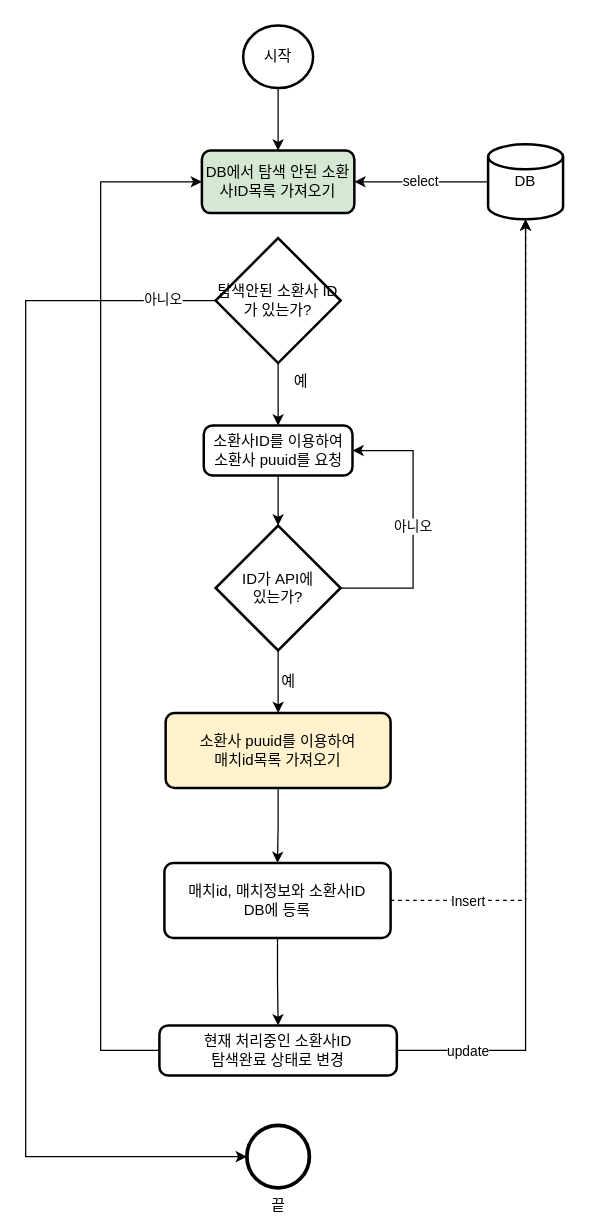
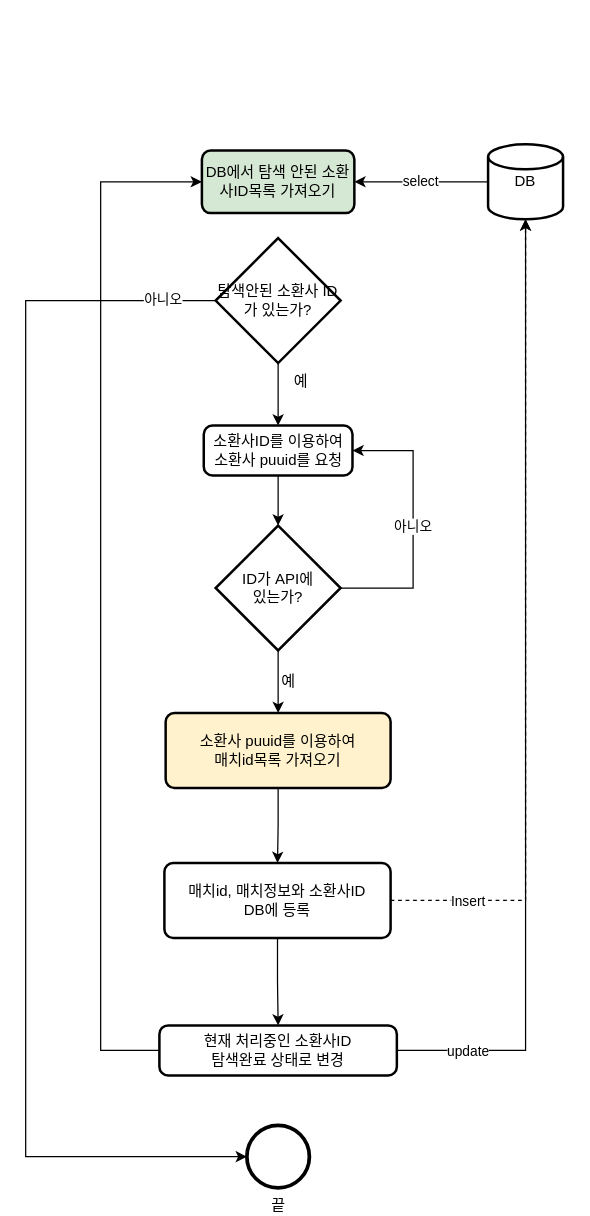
  <mxCell id="0" />
  <mxCell id="1" parent="0" />
- <mxCell id="2" style="edgeStyle=orthogonalEdgeStyle;rounded=0;orthogonalLoop=1;jettySize=auto;html=1;" edge="1" parent="1" source="3" target="4"><mxGeometry relative="1" as="geometry" /></mxCell>
- <mxCell id="3" value="시작" style="strokeWidth=2;html=1;shape=mxgraph.flowchart.start_2;whiteSpace=wrap;" vertex="1" parent="1"><mxGeometry x="194" y="20" width="56" height="50" as="geometry" /></mxCell>
  <mxCell id="4" value="DB에서 탐색 안된 소환사ID목록 가져오기" style="rounded=1;whiteSpace=wrap;html=1;absoluteArcSize=1;arcSize=14;strokeWidth=2;fillColor=#d5e8d4;" vertex="1" parent="1"><mxGeometry x="161" y="120" width="122" height="50" as="geometry" /></mxCell>
  <mxCell id="5" style="edgeStyle=orthogonalEdgeStyle;rounded=0;orthogonalLoop=1;jettySize=auto;html=1;" edge="1" parent="1" source="6" target="18"><mxGeometry relative="1" as="geometry" /></mxCell>
  <mxCell id="6" value="소환사ID를 이용하여 소환사 puuid를 요청" style="rounded=1;whiteSpace=wrap;html=1;absoluteArcSize=1;arcSize=14;strokeWidth=2;" vertex="1" parent="1"><mxGeometry x="162.5" y="340" width="119" height="40" as="geometry" /></mxCell>
  <mxCell id="7" style="edgeStyle=orthogonalEdgeStyle;rounded=0;orthogonalLoop=1;jettySize=auto;html=1;" edge="1" parent="1" source="8" target="12"><mxGeometry relative="1" as="geometry" /></mxCell>
  <mxCell id="8" value="&lt;div&gt;소환사 puuid를 이용하여 &lt;br&gt;&lt;/div&gt;&lt;div&gt;매치id목록 가져오기&lt;/div&gt;" style="rounded=1;whiteSpace=wrap;html=1;absoluteArcSize=1;arcSize=14;strokeWidth=2;fillColor=#fff2cc;" vertex="1" parent="1"><mxGeometry x="132" y="570" width="180" height="60" as="geometry" /></mxCell>
  <mxCell id="9" style="edgeStyle=orthogonalEdgeStyle;rounded=0;orthogonalLoop=1;jettySize=auto;html=1;dashed=1;" edge="1" parent="1" source="12" target="14"><mxGeometry relative="1" as="geometry" /></mxCell>
  <mxCell id="10" value="Insert" style="edgeLabel;html=1;align=center;verticalAlign=middle;resizable=0;points=[];" vertex="1" connectable="0" parent="9"><mxGeometry x="-0.812" relative="1" as="geometry"><mxPoint as="offset" /></mxGeometry></mxCell>
  <mxCell id="11" style="edgeStyle=orthogonalEdgeStyle;rounded=0;orthogonalLoop=1;jettySize=auto;html=1;" edge="1" parent="1" source="12" target="26"><mxGeometry relative="1" as="geometry" /></mxCell>
  <mxCell id="12" value="&lt;div&gt;매치id, 매치정보와 소환사ID &lt;br&gt;&lt;/div&gt;&lt;div&gt;DB에 등록&lt;/div&gt;" style="rounded=1;whiteSpace=wrap;html=1;absoluteArcSize=1;arcSize=14;strokeWidth=2;" vertex="1" parent="1"><mxGeometry x="131" y="690" width="181" height="60" as="geometry" /></mxCell>
  <mxCell id="13" value="select" style="edgeStyle=orthogonalEdgeStyle;rounded=0;orthogonalLoop=1;jettySize=auto;html=1;" edge="1" parent="1" source="14" target="4"><mxGeometry relative="1" as="geometry" /></mxCell>
  <mxCell id="14" value="DB" style="strokeWidth=2;html=1;shape=mxgraph.flowchart.database;whiteSpace=wrap;" vertex="1" parent="1"><mxGeometry x="390" y="115" width="60" height="60" as="geometry" /></mxCell>
  <mxCell id="15" style="edgeStyle=orthogonalEdgeStyle;rounded=0;orthogonalLoop=1;jettySize=auto;html=1;" edge="1" parent="1" source="18" target="8"><mxGeometry relative="1" as="geometry" /></mxCell>
  <mxCell id="16" style="edgeStyle=orthogonalEdgeStyle;rounded=0;orthogonalLoop=1;jettySize=auto;html=1;entryX=1;entryY=0.5;entryDx=0;entryDy=0;" edge="1" parent="1" source="18" target="6"><mxGeometry relative="1" as="geometry"><mxPoint x="410" y="360" as="targetPoint" /><Array as="points"><mxPoint x="330" y="470" /><mxPoint x="330" y="360" /></Array></mxGeometry></mxCell>
  <mxCell id="17" value="아니오" style="edgeLabel;html=1;align=center;verticalAlign=middle;resizable=0;points=[];" vertex="1" connectable="0" parent="16"><mxGeometry x="0.181" y="1" relative="1" as="geometry"><mxPoint y="20" as="offset" /></mxGeometry></mxCell>
  <mxCell id="18" value="&lt;div&gt;ID가 API에 &lt;br&gt;&lt;/div&gt;&lt;div&gt;있는가?&lt;/div&gt;" style="strokeWidth=2;html=1;shape=mxgraph.flowchart.decision;whiteSpace=wrap;" vertex="1" parent="1"><mxGeometry x="172" y="420" width="100" height="100" as="geometry" /></mxCell>
  <mxCell id="19" style="edgeStyle=orthogonalEdgeStyle;rounded=0;orthogonalLoop=1;jettySize=auto;html=1;" edge="1" parent="1" source="22" target="27"><mxGeometry relative="1" as="geometry"><mxPoint x="-110" y="240" as="targetPoint" /><Array as="points"><mxPoint x="20" y="240" /><mxPoint x="20" y="925" /></Array></mxGeometry></mxCell>
  <mxCell id="20" value="아니오" style="edgeLabel;html=1;align=center;verticalAlign=middle;resizable=0;points=[];" vertex="1" connectable="0" parent="19"><mxGeometry x="-0.915" y="-2" relative="1" as="geometry"><mxPoint as="offset" /></mxGeometry></mxCell>
  <mxCell id="21" style="edgeStyle=orthogonalEdgeStyle;rounded=0;orthogonalLoop=1;jettySize=auto;html=1;" edge="1" parent="1" source="22" target="6"><mxGeometry relative="1" as="geometry" /></mxCell>
  <mxCell id="22" value="탐색안된 소환사 ID가 있는가?" style="strokeWidth=2;html=1;shape=mxgraph.flowchart.decision;whiteSpace=wrap;" vertex="1" parent="1"><mxGeometry x="172" y="190" width="100" height="100" as="geometry" /></mxCell>
  <mxCell id="23" style="edgeStyle=orthogonalEdgeStyle;rounded=0;orthogonalLoop=1;jettySize=auto;html=1;" edge="1" parent="1" source="26" target="14"><mxGeometry relative="1" as="geometry" /></mxCell>
  <mxCell id="24" value="update" style="edgeLabel;html=1;align=center;verticalAlign=middle;resizable=0;points=[];" vertex="1" connectable="0" parent="23"><mxGeometry x="-0.854" relative="1" as="geometry"><mxPoint as="offset" /></mxGeometry></mxCell>
  <mxCell id="25" style="edgeStyle=orthogonalEdgeStyle;rounded=0;orthogonalLoop=1;jettySize=auto;html=1;entryX=0;entryY=0.5;entryDx=0;entryDy=0;" edge="1" parent="1" source="26" target="4"><mxGeometry relative="1" as="geometry"><mxPoint x="40" y="180" as="targetPoint" /><Array as="points"><mxPoint x="80" y="840" /><mxPoint x="80" y="145" /></Array></mxGeometry></mxCell>
  <mxCell id="26" value="&lt;div&gt;현재 처리중인 소환사ID &lt;br&gt;&lt;/div&gt;&lt;div&gt;탐색완료 상태로 변경&lt;br&gt;&lt;/div&gt;" style="rounded=1;whiteSpace=wrap;html=1;absoluteArcSize=1;arcSize=14;strokeWidth=2;" vertex="1" parent="1"><mxGeometry x="127" y="820" width="190" height="40" as="geometry" /></mxCell>
  <mxCell id="27" value="끝" style="points=[[0.145,0.145,0],[0.5,0,0],[0.855,0.145,0],[1,0.5,0],[0.855,0.855,0],[0.5,1,0],[0.145,0.855,0],[0,0.5,0]];shape=mxgraph.bpmn.event;html=1;verticalLabelPosition=bottom;labelBackgroundColor=#ffffff;verticalAlign=top;align=center;perimeter=ellipsePerimeter;outlineConnect=0;aspect=fixed;outline=end;symbol=terminate2;" vertex="1" parent="1"><mxGeometry x="197" y="900" width="50" height="50" as="geometry" /></mxCell>
  <mxCell id="28" value="&lt;div&gt;예&lt;/div&gt;" style="text;html=1;align=center;verticalAlign=middle;resizable=0;points=[];autosize=1;strokeColor=none;fillColor=none;" vertex="1" parent="1"><mxGeometry x="210" y="530" width="40" height="30" as="geometry" /></mxCell>
  <mxCell id="29" value="예" style="text;html=1;align=center;verticalAlign=middle;resizable=0;points=[];autosize=1;strokeColor=none;fillColor=none;" vertex="1" parent="1"><mxGeometry x="220" y="290" width="40" height="30" as="geometry" /></mxCell>
